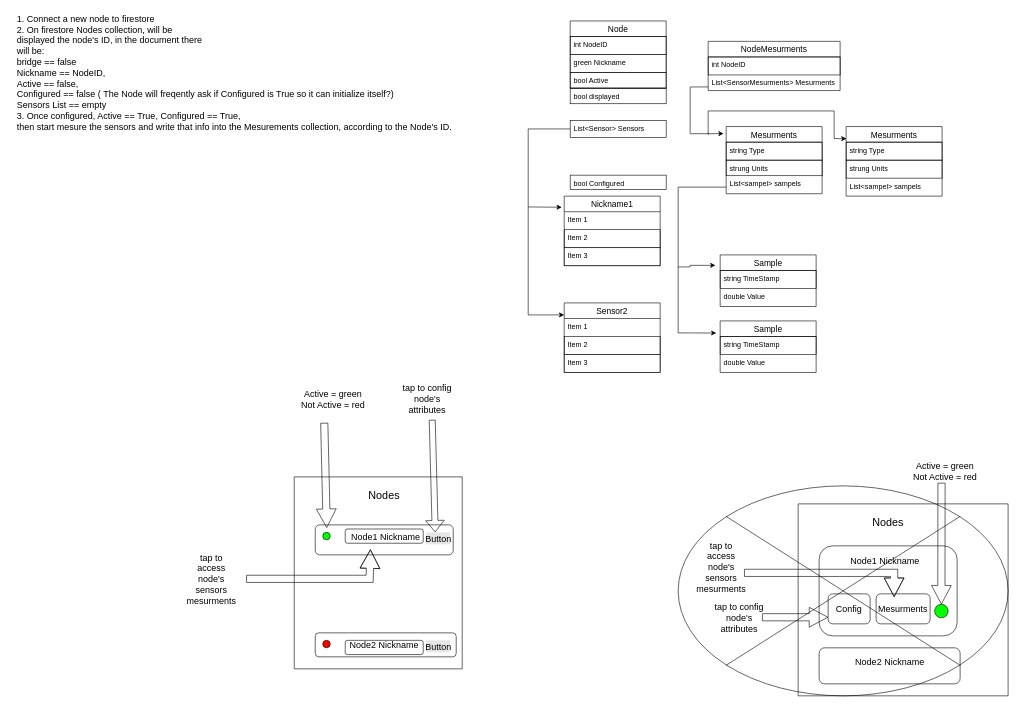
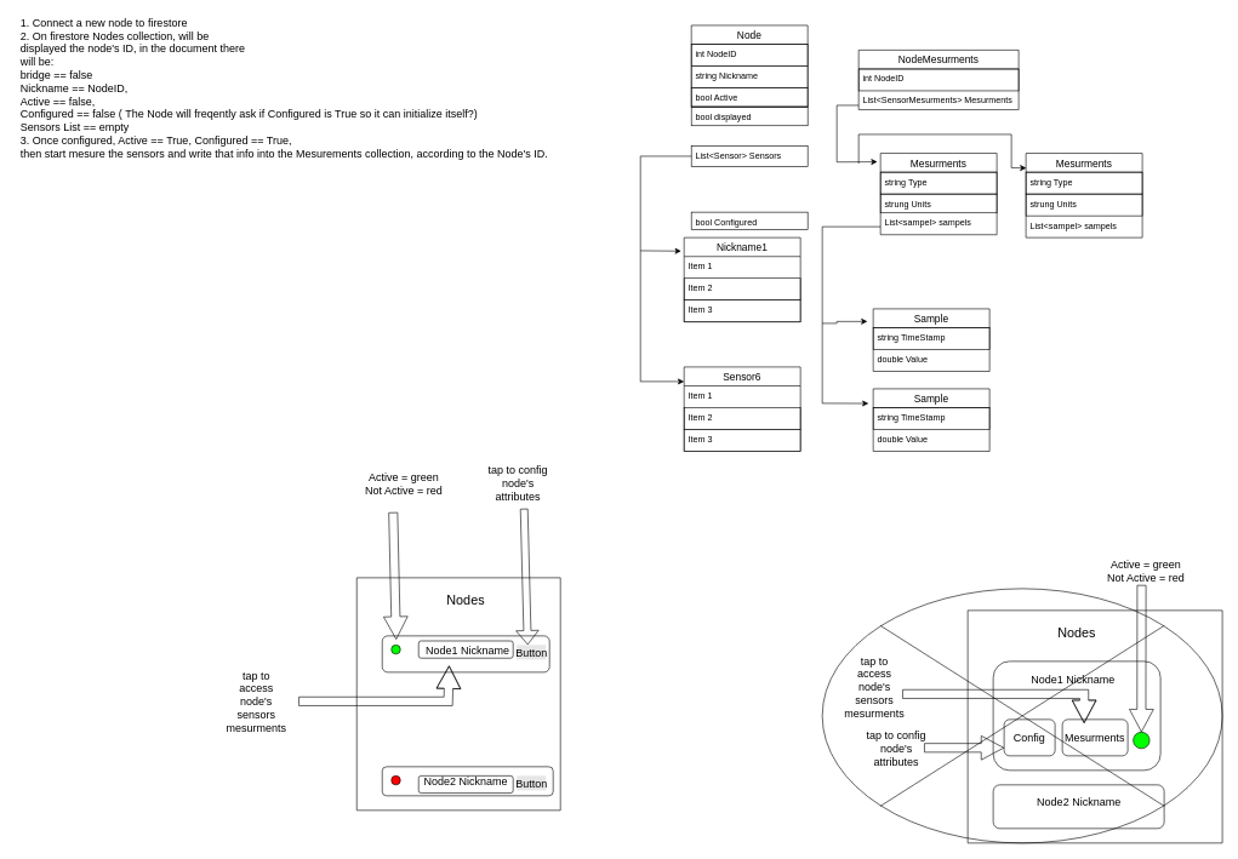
  <mxCell id="0" />
  <mxCell id="1" parent="0" />
  <mxCell id="2" value="Nickname1" style="swimlane;fontStyle=0;childLayout=stackLayout;horizontal=1;startSize=26;horizontalStack=0;resizeParent=1;resizeParentMax=0;resizeLast=0;collapsible=1;marginBottom=0;align=center;fontSize=14;" vertex="1" parent="1"><mxGeometry x="940" y="326" width="160" height="116" as="geometry" /></mxCell>
  <mxCell id="3" value="Item 1" style="text;strokeColor=none;fillColor=none;spacingLeft=4;spacingRight=4;overflow=hidden;rotatable=0;points=[[0,0.5],[1,0.5]];portConstraint=eastwest;fontSize=12;" vertex="1" parent="2"><mxGeometry y="26" width="160" height="30" as="geometry" /></mxCell>
  <mxCell id="4" value="Item 2" style="text;strokeColor=#000000;fillColor=none;spacingLeft=4;spacingRight=4;overflow=hidden;rotatable=0;points=[[0,0.5],[1,0.5]];portConstraint=eastwest;fontSize=12;" vertex="1" parent="2"><mxGeometry y="56" width="160" height="30" as="geometry" /></mxCell>
  <mxCell id="5" value="Item 3" style="text;strokeColor=#1F1F1F;fillColor=none;spacingLeft=4;spacingRight=4;overflow=hidden;rotatable=0;points=[[0,0.5],[1,0.5]];portConstraint=eastwest;fontSize=12;" vertex="1" parent="2"><mxGeometry y="86" width="160" height="30" as="geometry" /></mxCell>
  <mxCell id="6" value="Node" style="swimlane;fontStyle=0;childLayout=stackLayout;horizontal=1;startSize=26;horizontalStack=0;resizeParent=1;resizeParentMax=0;resizeLast=0;collapsible=1;marginBottom=0;align=center;fontSize=14;" vertex="1" parent="1"><mxGeometry x="950" y="34" width="160" height="112" as="geometry" /></mxCell>
  <mxCell id="7" value="int NodeID" style="text;strokeColor=#000000;fillColor=none;spacingLeft=4;spacingRight=4;overflow=hidden;rotatable=0;points=[[0,0.5],[1,0.5]];portConstraint=eastwest;fontSize=12;" vertex="1" parent="6"><mxGeometry y="26" width="160" height="30" as="geometry" /></mxCell>
- <mxCell id="8" value="green Nickname" style="text;strokeColor=#212121;fillColor=none;spacingLeft=4;spacingRight=4;overflow=hidden;rotatable=0;points=[[0,0.5],[1,0.5]];portConstraint=eastwest;fontSize=12;" vertex="1" parent="6"><mxGeometry y="56" width="160" height="30" as="geometry" /></mxCell>
+ <mxCell id="8" value="string Nickname" style="text;strokeColor=#212121;fillColor=none;spacingLeft=4;spacingRight=4;overflow=hidden;rotatable=0;points=[[0,0.5],[1,0.5]];portConstraint=eastwest;fontSize=12;" vertex="1" parent="6"><mxGeometry y="56" width="160" height="30" as="geometry" /></mxCell>
  <mxCell id="9" value="bool Active&#10;&#10; " style="text;strokeColor=#000000;fillColor=none;spacingLeft=4;spacingRight=4;overflow=hidden;rotatable=0;points=[[0,0.5],[1,0.5]];portConstraint=eastwest;fontSize=12;" vertex="1" parent="6"><mxGeometry y="86" width="160" height="26" as="geometry" /></mxCell>
  <mxCell id="10" value="bool Configured" style="text;strokeColor=#000000;fillColor=none;spacingLeft=4;spacingRight=4;overflow=hidden;rotatable=0;points=[[0,0.5],[1,0.5]];portConstraint=eastwest;fontSize=12;" vertex="1" parent="1"><mxGeometry x="950" y="291" width="160" height="24" as="geometry" /></mxCell>
  <mxCell id="11" value="List&lt;Sensor&gt; Sensors" style="text;strokeColor=#000000;fillColor=none;spacingLeft=4;spacingRight=4;overflow=hidden;rotatable=0;points=[[0,0.5],[1,0.5]];portConstraint=eastwest;fontSize=12;" vertex="1" parent="1"><mxGeometry x="950" y="200" width="160" height="28" as="geometry" /></mxCell>
  <mxCell id="12" value="" style="swimlane;startSize=0;strokeColor=#000000;" vertex="1" parent="1"><mxGeometry x="1330" y="839" width="350" height="320" as="geometry" /></mxCell>
  <mxCell id="13" value="&lt;font style=&quot;font-size: 18px;&quot;&gt;Nodes&lt;/font&gt;" style="text;html=1;strokeColor=none;fillColor=none;align=center;verticalAlign=middle;whiteSpace=wrap;rounded=0;" vertex="1" parent="12"><mxGeometry x="60" y="16" width="180" height="30" as="geometry" /></mxCell>
  <mxCell id="14" value="" style="rounded=1;whiteSpace=wrap;html=1;fontSize=18;strokeColor=#000000;" vertex="1" parent="12"><mxGeometry x="35" y="70" width="230" height="150" as="geometry" /></mxCell>
  <mxCell id="15" value="" style="rounded=1;whiteSpace=wrap;html=1;fontSize=18;strokeColor=#000000;" vertex="1" parent="12"><mxGeometry x="35" y="240" width="235" height="60" as="geometry" /></mxCell>
  <mxCell id="16" value="&lt;font style=&quot;font-size: 15px;&quot;&gt;Node1 Nickname&lt;/font&gt;" style="text;html=1;strokeColor=none;fillColor=none;align=center;verticalAlign=middle;whiteSpace=wrap;rounded=0;fontSize=18;" vertex="1" parent="12"><mxGeometry x="70" y="80" width="150" height="30" as="geometry" /></mxCell>
  <mxCell id="17" value="&lt;font style=&quot;font-size: 15px;&quot;&gt;Node2 Nickname&lt;/font&gt;" style="text;html=1;strokeColor=none;fillColor=none;align=center;verticalAlign=middle;whiteSpace=wrap;rounded=0;fontSize=18;" vertex="1" parent="12"><mxGeometry x="77.5" y="255" width="150" height="15" as="geometry" /></mxCell>
  <mxCell id="18" value="" style="rounded=1;whiteSpace=wrap;html=1;fontSize=15;strokeColor=#000000;" vertex="1" parent="12"><mxGeometry x="50" y="150" width="70" height="50" as="geometry" /></mxCell>
  <mxCell id="19" value="Config" style="text;html=1;strokeColor=none;fillColor=none;align=center;verticalAlign=middle;whiteSpace=wrap;rounded=0;fontSize=15;" vertex="1" parent="12"><mxGeometry x="55" y="160" width="60" height="30" as="geometry" /></mxCell>
  <mxCell id="20" value="" style="ellipse;whiteSpace=wrap;html=1;aspect=fixed;fontSize=15;strokeColor=#000000;fillColor=#00FF00;" vertex="1" parent="12"><mxGeometry x="227.5" y="167.5" width="22.5" height="22.5" as="geometry" /></mxCell>
  <mxCell id="21" value="" style="rounded=1;whiteSpace=wrap;html=1;fontSize=15;strokeColor=#000000;" vertex="1" parent="12"><mxGeometry x="130" y="150" width="90" height="50" as="geometry" /></mxCell>
  <mxCell id="22" value="Mesurments" style="text;html=1;strokeColor=none;fillColor=none;align=center;verticalAlign=middle;whiteSpace=wrap;rounded=0;fontSize=15;" vertex="1" parent="12"><mxGeometry x="145" y="165" width="60" height="20" as="geometry" /></mxCell>
  <mxCell id="23" value="" style="shape=flexArrow;endArrow=classic;html=1;rounded=0;fontSize=15;width=12;endSize=9.99;" edge="1" parent="12"><mxGeometry width="50" height="50" relative="1" as="geometry"><mxPoint x="-90" y="115" as="sourcePoint" /><mxPoint x="160" y="155" as="targetPoint" /><Array as="points"><mxPoint x="160" y="115" /></Array></mxGeometry></mxCell>
  <mxCell id="24" value="" style="shape=sumEllipse;perimeter=ellipsePerimeter;whiteSpace=wrap;html=1;backgroundOutline=1;fontSize=15;strokeColor=#000000;fillColor=none;gradientColor=none;" vertex="1" parent="12"><mxGeometry x="-200" y="-30" width="550" height="350" as="geometry" /></mxCell>
  <mxCell id="25" value="tap to access node's sensors mesurments" style="text;html=1;strokeColor=none;fillColor=none;align=center;verticalAlign=middle;whiteSpace=wrap;rounded=0;fontSize=15;" vertex="1" parent="1"><mxGeometry x="1160" y="894" width="84" height="100" as="geometry" /></mxCell>
  <mxCell id="26" value="" style="endArrow=classic;html=1;rounded=0;fontSize=15;exitX=0;exitY=0.5;exitDx=0;exitDy=0;entryX=-0.025;entryY=0.16;entryDx=0;entryDy=0;entryPerimeter=0;" edge="1" parent="1" source="11" target="2"><mxGeometry width="50" height="50" relative="1" as="geometry"><mxPoint x="850" y="228" as="sourcePoint" /><mxPoint x="880" y="354" as="targetPoint" /><Array as="points"><mxPoint x="880" y="214" /><mxPoint x="880" y="344" /></Array></mxGeometry></mxCell>
  <mxCell id="27" value="" style="shape=flexArrow;endArrow=classic;html=1;rounded=0;fontSize=15;width=12;endSize=9.99;entryX=0;entryY=0.5;entryDx=0;entryDy=0;" edge="1" parent="1"><mxGeometry width="50" height="50" relative="1" as="geometry"><mxPoint x="1270" y="1028" as="sourcePoint" /><mxPoint x="1380" y="1028" as="targetPoint" /></mxGeometry></mxCell>
  <mxCell id="28" value="tap to config node's attributes" style="text;html=1;strokeColor=none;fillColor=none;align=center;verticalAlign=middle;whiteSpace=wrap;rounded=0;fontSize=15;" vertex="1" parent="1"><mxGeometry x="1190" y="979" width="84" height="100" as="geometry" /></mxCell>
  <mxCell id="29" value="" style="shape=flexArrow;endArrow=classic;html=1;rounded=0;fontSize=15;width=12;endSize=9.99;" edge="1" parent="1" target="20"><mxGeometry width="50" height="50" relative="1" as="geometry"><mxPoint x="1569" y="804" as="sourcePoint" /><mxPoint x="1600" y="574" as="targetPoint" /></mxGeometry></mxCell>
  <mxCell id="30" value="Active = green&lt;br&gt;Not Active = red" style="text;html=1;strokeColor=none;fillColor=none;align=center;verticalAlign=middle;whiteSpace=wrap;rounded=0;fontSize=15;" vertex="1" parent="1"><mxGeometry x="1520" y="734" width="110" height="100" as="geometry" /></mxCell>
- <mxCell id="31" value="Sensor2" style="swimlane;fontStyle=0;childLayout=stackLayout;horizontal=1;startSize=26;horizontalStack=0;resizeParent=1;resizeParentMax=0;resizeLast=0;collapsible=1;marginBottom=0;align=center;fontSize=14;" vertex="1" parent="1"><mxGeometry x="940" y="504" width="160" height="116" as="geometry" /></mxCell>
+ <mxCell id="31" value="Sensor6" style="swimlane;fontStyle=0;childLayout=stackLayout;horizontal=1;startSize=26;horizontalStack=0;resizeParent=1;resizeParentMax=0;resizeLast=0;collapsible=1;marginBottom=0;align=center;fontSize=14;" vertex="1" parent="1"><mxGeometry x="940" y="504" width="160" height="116" as="geometry" /></mxCell>
  <mxCell id="32" value="Item 1" style="text;strokeColor=none;fillColor=none;spacingLeft=4;spacingRight=4;overflow=hidden;rotatable=0;points=[[0,0.5],[1,0.5]];portConstraint=eastwest;fontSize=12;" vertex="1" parent="31"><mxGeometry y="26" width="160" height="30" as="geometry" /></mxCell>
  <mxCell id="33" value="Item 2" style="text;strokeColor=#000000;fillColor=none;spacingLeft=4;spacingRight=4;overflow=hidden;rotatable=0;points=[[0,0.5],[1,0.5]];portConstraint=eastwest;fontSize=12;" vertex="1" parent="31"><mxGeometry y="56" width="160" height="30" as="geometry" /></mxCell>
  <mxCell id="34" value="Item 3" style="text;strokeColor=#1F1F1F;fillColor=none;spacingLeft=4;spacingRight=4;overflow=hidden;rotatable=0;points=[[0,0.5],[1,0.5]];portConstraint=eastwest;fontSize=12;" vertex="1" parent="31"><mxGeometry y="86" width="160" height="30" as="geometry" /></mxCell>
  <mxCell id="35" value="" style="endArrow=classic;html=1;rounded=0;fontSize=15;" edge="1" parent="1"><mxGeometry width="50" height="50" relative="1" as="geometry"><mxPoint x="880" y="344" as="sourcePoint" /><mxPoint x="940" y="524" as="targetPoint" /><Array as="points"><mxPoint x="880" y="524" /></Array></mxGeometry></mxCell>
  <mxCell id="36" value="NodeMesurments" style="swimlane;fontStyle=0;childLayout=stackLayout;horizontal=1;startSize=26;horizontalStack=0;resizeParent=1;resizeParentMax=0;resizeLast=0;collapsible=1;marginBottom=0;align=center;fontSize=14;strokeColor=#000000;fillColor=none;gradientColor=none;" vertex="1" parent="1"><mxGeometry x="1180" y="68" width="220" height="82" as="geometry" /></mxCell>
  <mxCell id="37" value="int NodeID" style="text;strokeColor=#000000;fillColor=none;spacingLeft=4;spacingRight=4;overflow=hidden;rotatable=0;points=[[0,0.5],[1,0.5]];portConstraint=eastwest;fontSize=12;" vertex="1" parent="36"><mxGeometry y="26" width="220" height="30" as="geometry" /></mxCell>
  <mxCell id="38" value="List&lt;SensorMesurments&gt; Mesurments" style="text;strokeColor=none;fillColor=none;spacingLeft=4;spacingRight=4;overflow=hidden;rotatable=0;points=[[0,0.5],[1,0.5]];portConstraint=eastwest;fontSize=12;" vertex="1" parent="36"><mxGeometry y="56" width="220" height="26" as="geometry" /></mxCell>
  <mxCell id="39" value="Mesurments" style="swimlane;fontStyle=0;childLayout=stackLayout;horizontal=1;startSize=26;horizontalStack=0;resizeParent=1;resizeParentMax=0;resizeLast=0;collapsible=1;marginBottom=0;align=center;fontSize=14;strokeColor=#000000;fillColor=none;gradientColor=none;" vertex="1" parent="1"><mxGeometry x="1210" y="210" width="160" height="112" as="geometry" /></mxCell>
  <mxCell id="40" value="string Type" style="text;strokeColor=#000000;fillColor=none;spacingLeft=4;spacingRight=4;overflow=hidden;rotatable=0;points=[[0,0.5],[1,0.5]];portConstraint=eastwest;fontSize=12;" vertex="1" parent="39"><mxGeometry y="26" width="160" height="30" as="geometry" /></mxCell>
  <mxCell id="41" value="strung Units" style="text;strokeColor=#000000;fillColor=none;spacingLeft=4;spacingRight=4;overflow=hidden;rotatable=0;points=[[0,0.5],[1,0.5]];portConstraint=eastwest;fontSize=12;" vertex="1" parent="39"><mxGeometry y="56" width="160" height="26" as="geometry" /></mxCell>
  <mxCell id="42" value="List&lt;sampel&gt; sampels" style="text;strokeColor=none;fillColor=none;spacingLeft=4;spacingRight=4;overflow=hidden;rotatable=0;points=[[0,0.5],[1,0.5]];portConstraint=eastwest;fontSize=12;" vertex="1" parent="39"><mxGeometry y="82" width="160" height="30" as="geometry" /></mxCell>
  <mxCell id="43" value="Sample" style="swimlane;fontStyle=0;childLayout=stackLayout;horizontal=1;startSize=26;horizontalStack=0;resizeParent=1;resizeParentMax=0;resizeLast=0;collapsible=1;marginBottom=0;align=center;fontSize=14;strokeColor=#000000;fillColor=none;gradientColor=none;" vertex="1" parent="1"><mxGeometry x="1200" y="424" width="160" height="86" as="geometry" /></mxCell>
  <mxCell id="44" value="string TimeStamp" style="text;strokeColor=#000000;fillColor=none;spacingLeft=4;spacingRight=4;overflow=hidden;rotatable=0;points=[[0,0.5],[1,0.5]];portConstraint=eastwest;fontSize=12;" vertex="1" parent="43"><mxGeometry y="26" width="160" height="30" as="geometry" /></mxCell>
  <mxCell id="45" value="double Value" style="text;strokeColor=none;fillColor=none;spacingLeft=4;spacingRight=4;overflow=hidden;rotatable=0;points=[[0,0.5],[1,0.5]];portConstraint=eastwest;fontSize=12;" vertex="1" parent="43"><mxGeometry y="56" width="160" height="30" as="geometry" /></mxCell>
  <mxCell id="46" value="" style="endArrow=classic;html=1;rounded=0;fontSize=15;entryX=-0.027;entryY=0.105;entryDx=0;entryDy=0;entryPerimeter=0;" edge="1" parent="1" target="39"><mxGeometry width="50" height="50" relative="1" as="geometry"><mxPoint x="1180" y="144" as="sourcePoint" /><mxPoint x="1150" y="224" as="targetPoint" /><Array as="points"><mxPoint x="1150" y="144" /><mxPoint x="1150" y="222" /></Array></mxGeometry></mxCell>
  <mxCell id="47" value="Sample" style="swimlane;fontStyle=0;childLayout=stackLayout;horizontal=1;startSize=26;horizontalStack=0;resizeParent=1;resizeParentMax=0;resizeLast=0;collapsible=1;marginBottom=0;align=center;fontSize=14;strokeColor=#000000;fillColor=none;gradientColor=none;" vertex="1" parent="1"><mxGeometry x="1200" y="534" width="160" height="86" as="geometry" /></mxCell>
  <mxCell id="48" value="string TimeStamp" style="text;strokeColor=#000000;fillColor=none;spacingLeft=4;spacingRight=4;overflow=hidden;rotatable=0;points=[[0,0.5],[1,0.5]];portConstraint=eastwest;fontSize=12;" vertex="1" parent="47"><mxGeometry y="26" width="160" height="30" as="geometry" /></mxCell>
  <mxCell id="49" value="double Value" style="text;strokeColor=none;fillColor=none;spacingLeft=4;spacingRight=4;overflow=hidden;rotatable=0;points=[[0,0.5],[1,0.5]];portConstraint=eastwest;fontSize=12;" vertex="1" parent="47"><mxGeometry y="56" width="160" height="30" as="geometry" /></mxCell>
  <mxCell id="50" value="Mesurments" style="swimlane;fontStyle=0;childLayout=stackLayout;horizontal=1;startSize=26;horizontalStack=0;resizeParent=1;resizeParentMax=0;resizeLast=0;collapsible=1;marginBottom=0;align=center;fontSize=14;strokeColor=#000000;fillColor=none;gradientColor=none;" vertex="1" parent="1"><mxGeometry x="1410" y="210" width="160" height="116" as="geometry" /></mxCell>
  <mxCell id="51" value="string Type" style="text;strokeColor=#000000;fillColor=none;spacingLeft=4;spacingRight=4;overflow=hidden;rotatable=0;points=[[0,0.5],[1,0.5]];portConstraint=eastwest;fontSize=12;" vertex="1" parent="50"><mxGeometry y="26" width="160" height="30" as="geometry" /></mxCell>
  <mxCell id="52" value="strung Units" style="text;strokeColor=#000000;fillColor=none;spacingLeft=4;spacingRight=4;overflow=hidden;rotatable=0;points=[[0,0.5],[1,0.5]];portConstraint=eastwest;fontSize=12;" vertex="1" parent="50"><mxGeometry y="56" width="160" height="30" as="geometry" /></mxCell>
  <mxCell id="53" value="List&lt;sampel&gt; sampels" style="text;strokeColor=none;fillColor=none;spacingLeft=4;spacingRight=4;overflow=hidden;rotatable=0;points=[[0,0.5],[1,0.5]];portConstraint=eastwest;fontSize=12;" vertex="1" parent="50"><mxGeometry y="86" width="160" height="30" as="geometry" /></mxCell>
  <mxCell id="54" value="" style="endArrow=classic;html=1;rounded=0;fontSize=15;entryX=0.003;entryY=-0.193;entryDx=0;entryDy=0;entryPerimeter=0;" edge="1" parent="1" target="51"><mxGeometry width="50" height="50" relative="1" as="geometry"><mxPoint x="1180" y="224" as="sourcePoint" /><mxPoint x="1400" y="234" as="targetPoint" /><Array as="points"><mxPoint x="1180" y="184" /><mxPoint x="1390" y="184" /><mxPoint x="1390" y="230" /></Array></mxGeometry></mxCell>
  <mxCell id="55" style="edgeStyle=orthogonalEdgeStyle;rounded=0;orthogonalLoop=1;jettySize=auto;html=1;fontSize=15;entryX=-0.05;entryY=-0.287;entryDx=0;entryDy=0;entryPerimeter=0;" edge="1" parent="1" source="42" target="44"><mxGeometry relative="1" as="geometry"><mxPoint x="1150" y="444" as="targetPoint" /><Array as="points"><mxPoint x="1130" y="311" /><mxPoint x="1130" y="444" /><mxPoint x="1150" y="444" /><mxPoint x="1150" y="441" /></Array></mxGeometry></mxCell>
  <mxCell id="56" value="" style="endArrow=classic;html=1;rounded=0;fontSize=15;entryX=-0.04;entryY=0.235;entryDx=0;entryDy=0;entryPerimeter=0;" edge="1" parent="1" target="47"><mxGeometry width="50" height="50" relative="1" as="geometry"><mxPoint x="1130" y="444" as="sourcePoint" /><mxPoint x="1130" y="554" as="targetPoint" /><Array as="points"><mxPoint x="1130" y="554" /></Array></mxGeometry></mxCell>
  <mxCell id="57" value="&lt;div style=&quot;text-align: left;&quot;&gt;&lt;span style=&quot;background-color: initial;&quot;&gt;1. Connect a new node to firestore&lt;/span&gt;&lt;/div&gt;&lt;div style=&quot;text-align: left;&quot;&gt;&lt;span style=&quot;background-color: initial;&quot;&gt;2. On firestore Nodes collection, will be&lt;/span&gt;&lt;/div&gt;&lt;div style=&quot;text-align: left;&quot;&gt;&lt;span style=&quot;background-color: initial;&quot;&gt;displayed the node's ID, in the document there&lt;/span&gt;&lt;/div&gt;&lt;div style=&quot;text-align: left;&quot;&gt;&lt;span style=&quot;background-color: initial;&quot;&gt;will be:&amp;nbsp;&lt;/span&gt;&lt;/div&gt;&lt;div style=&quot;text-align: left;&quot;&gt;&lt;span style=&quot;background-color: initial;&quot;&gt;bridge == false&lt;/span&gt;&lt;/div&gt;&lt;div style=&quot;text-align: left;&quot;&gt;&lt;span style=&quot;background-color: initial;&quot;&gt;Nickname == NodeID,&lt;/span&gt;&lt;/div&gt;&lt;div style=&quot;text-align: left;&quot;&gt;Active == false,&amp;nbsp;&lt;/div&gt;&lt;div style=&quot;text-align: left;&quot;&gt;Configured == false ( The Node will freqently ask if Configured is True so it can initialize itself?)&lt;/div&gt;&lt;div style=&quot;text-align: left;&quot;&gt;Sensors List == empty&lt;/div&gt;&lt;div style=&quot;text-align: left;&quot;&gt;3. Once configured, Active == True, Configured == True,&lt;/div&gt;&lt;div style=&quot;text-align: left;&quot;&gt;then start mesure the sensors and write that info into the Mesurements collection, according to the Node's ID.&lt;/div&gt;" style="text;html=1;align=center;verticalAlign=middle;resizable=0;points=[];autosize=1;strokeColor=none;fillColor=none;fontSize=15;" vertex="1" parent="1"><mxGeometry x="20" y="20" width="740" height="200" as="geometry" /></mxCell>
  <mxCell id="58" value="" style="swimlane;startSize=0;strokeColor=#000000;" vertex="1" parent="1"><mxGeometry x="490" y="794" width="280" height="320" as="geometry" /></mxCell>
  <mxCell id="59" value="&lt;font style=&quot;font-size: 18px;&quot;&gt;Nodes&lt;/font&gt;" style="text;html=1;strokeColor=none;fillColor=none;align=center;verticalAlign=middle;whiteSpace=wrap;rounded=0;" vertex="1" parent="58"><mxGeometry x="60" y="16" width="180" height="30" as="geometry" /></mxCell>
  <mxCell id="60" value="" style="rounded=1;whiteSpace=wrap;html=1;fontSize=18;strokeColor=#000000;" vertex="1" parent="58"><mxGeometry x="35" y="80" width="230" height="50" as="geometry" /></mxCell>
  <mxCell id="61" value="" style="rounded=1;whiteSpace=wrap;html=1;fontSize=18;strokeColor=#000000;" vertex="1" parent="58"><mxGeometry x="35" y="260" width="235" height="40" as="geometry" /></mxCell>
  <mxCell id="62" value="&lt;font style=&quot;font-size: 15px;&quot;&gt;Node1 Nickname&lt;/font&gt;" style="text;html=1;strokeColor=none;fillColor=none;align=center;verticalAlign=middle;whiteSpace=wrap;rounded=0;fontSize=18;" vertex="1" parent="58"><mxGeometry x="80" y="83.75" width="145" height="30" as="geometry" /></mxCell>
  <mxCell id="63" value="&lt;font style=&quot;font-size: 15px;&quot;&gt;Node2 Nickname&lt;/font&gt;" style="text;html=1;strokeColor=none;fillColor=none;align=center;verticalAlign=middle;whiteSpace=wrap;rounded=0;fontSize=18;" vertex="1" parent="58"><mxGeometry x="75" y="272.5" width="150" height="15" as="geometry" /></mxCell>
  <mxCell id="64" value="" style="ellipse;whiteSpace=wrap;html=1;aspect=fixed;fontSize=15;strokeColor=#000000;fillColor=#00FF00;" vertex="1" parent="58"><mxGeometry x="47.5" y="92.5" width="12.5" height="12.5" as="geometry" /></mxCell>
  <mxCell id="65" value="" style="ellipse;whiteSpace=wrap;html=1;aspect=fixed;fontSize=15;strokeColor=#000000;fillColor=#FF0000;" vertex="1" parent="58"><mxGeometry x="47.5" y="272.5" width="12.5" height="12.5" as="geometry" /></mxCell>
  <mxCell id="66" value="" style="shape=flexArrow;endArrow=classic;html=1;rounded=0;fontSize=15;width=12;endSize=9.99;entryX=0.324;entryY=1.242;entryDx=0;entryDy=0;entryPerimeter=0;" edge="1" parent="58" target="62"><mxGeometry width="50" height="50" relative="1" as="geometry"><mxPoint x="-80" y="170" as="sourcePoint" /><mxPoint x="130" y="120" as="targetPoint" /><Array as="points"><mxPoint x="1.75" y="170" /><mxPoint x="125.75" y="170" /></Array></mxGeometry></mxCell>
  <mxCell id="67" value="Button" style="labelPosition=center;verticalLabelPosition=middle;align=center;html=1;shape=mxgraph.basic.shaded_button;dx=0;fillColor=#E6E6E6;strokeColor=none;fontSize=15;" vertex="1" parent="58"><mxGeometry x="220" y="92.5" width="40" height="20" as="geometry" /></mxCell>
  <mxCell id="68" value="" style="rounded=1;whiteSpace=wrap;html=1;fontSize=15;strokeColor=#000000;fillColor=none;gradientColor=none;" vertex="1" parent="58"><mxGeometry x="85" y="86.88" width="130" height="23.75" as="geometry" /></mxCell>
  <mxCell id="69" value="" style="rounded=1;whiteSpace=wrap;html=1;fontSize=15;strokeColor=#000000;fillColor=none;gradientColor=none;" vertex="1" parent="58"><mxGeometry x="85" y="272.5" width="130" height="23.75" as="geometry" /></mxCell>
  <mxCell id="70" value="Button" style="labelPosition=center;verticalLabelPosition=middle;align=center;html=1;shape=mxgraph.basic.shaded_button;dx=0;fillColor=#E6E6E6;strokeColor=none;fontSize=15;" vertex="1" parent="58"><mxGeometry x="220" y="272.5" width="40" height="20" as="geometry" /></mxCell>
  <mxCell id="71" value="tap to access node's sensors mesurments" style="text;html=1;strokeColor=none;fillColor=none;align=center;verticalAlign=middle;whiteSpace=wrap;rounded=0;fontSize=15;" vertex="1" parent="1"><mxGeometry x="310" y="914" width="84" height="100" as="geometry" /></mxCell>
  <mxCell id="72" value="tap to config node's attributes" style="text;html=1;strokeColor=none;fillColor=none;align=center;verticalAlign=middle;whiteSpace=wrap;rounded=0;fontSize=15;" vertex="1" parent="1"><mxGeometry x="670" y="614" width="84" height="100" as="geometry" /></mxCell>
  <mxCell id="73" value="Active = green&lt;br&gt;Not Active = red" style="text;html=1;strokeColor=none;fillColor=none;align=center;verticalAlign=middle;whiteSpace=wrap;rounded=0;fontSize=15;" vertex="1" parent="1"><mxGeometry x="500" y="614" width="110" height="100" as="geometry" /></mxCell>
  <mxCell id="74" value="" style="shape=flexArrow;endArrow=classic;html=1;rounded=0;fontSize=15;width=12;endSize=9.99;entryX=0.536;entryY=-0.6;entryDx=0;entryDy=0;entryPerimeter=0;exitX=0.364;exitY=0.9;exitDx=0;exitDy=0;exitPerimeter=0;" edge="1" parent="1" source="73" target="64"><mxGeometry width="50" height="50" relative="1" as="geometry"><mxPoint x="500" y="724" as="sourcePoint" /><mxPoint x="610" y="724" as="targetPoint" /></mxGeometry></mxCell>
  <mxCell id="75" value="" style="shape=flexArrow;endArrow=classic;html=1;rounded=0;fontSize=15;entryX=1.069;entryY=0.282;entryDx=0;entryDy=0;entryPerimeter=0;" edge="1" parent="1" target="62"><mxGeometry width="50" height="50" relative="1" as="geometry"><mxPoint x="720" y="699" as="sourcePoint" /><mxPoint x="720" y="839" as="targetPoint" /></mxGeometry></mxCell>
  <mxCell id="76" value="bool displayed&#10;&#10; " style="text;strokeColor=#000000;fillColor=none;spacingLeft=4;spacingRight=4;overflow=hidden;rotatable=0;points=[[0,0.5],[1,0.5]];portConstraint=eastwest;fontSize=12;" vertex="1" parent="1"><mxGeometry x="950" y="146" width="160" height="26" as="geometry" /></mxCell>
